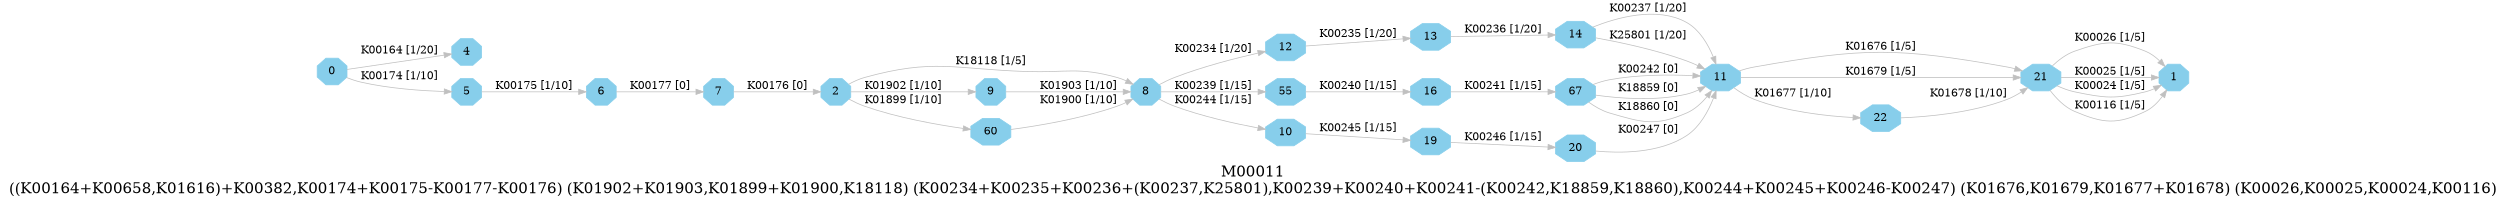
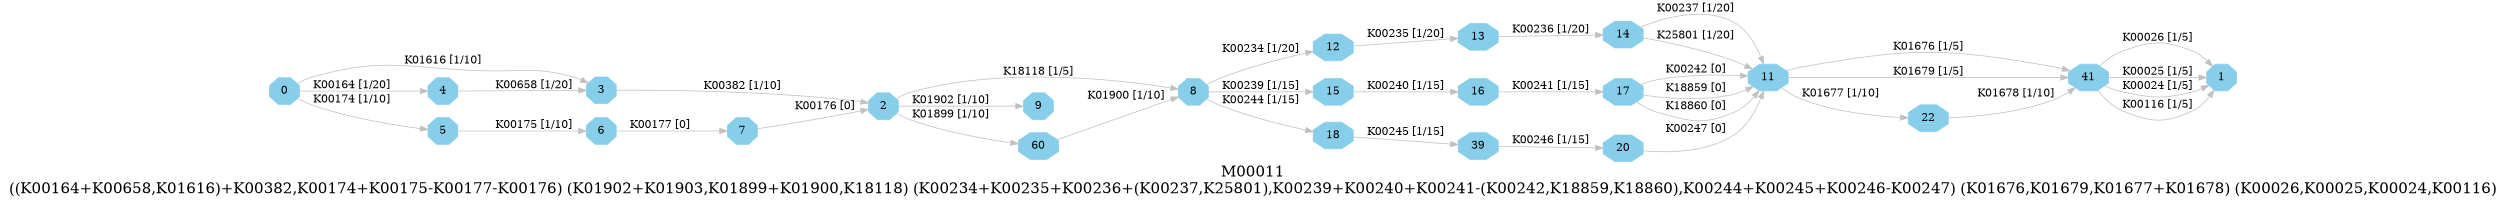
  digraph {
    fontsize=20
    label="M00011\n((K00164+K00658,K01616)+K00382,K00174+K00175-K00177-K00176) (K01902+K01903,K01899+K01900,K18118) (K00234+K00235+K00236+(K00237,K25801),K00239+K00240+K00241-(K00242,K18859,K18860),K00244+K00245+K00246-K00247) (K01676,K01679,K01677+K01678) (K00026,K00025,K00024,K00116)"
    rankdir=LR
    node [color=skyblue shape=octagon style=filled]
    edge [color=grey]
    0 [height=.3 width=.3]
    1 [height=.3 width=.3]
    2 [height=.3 width=.3]
+   3 [height=.3 width=.3]
    4 [height=.3 width=.3]
    5 [height=.3 width=.3]
    6 [height=.3 width=.3]
    7 [height=.3 width=.3]
    8 [height=.3 width=.3]
    9 [height=.3 width=.3]
    n11 [height=.3 label=60 width=.3]
    11 [height=.3 width=.3]
    12 [height=.3 width=.3]
    13 [height=.3 width=.3]
    14 [height=.3 width=.3]
-   15 [height=.3 width=.3 label=55]
+   15 [height=.3 width=.3]
    16 [height=.3 width=.3]
-   17 [height=.3 width=.3 label=67]
-   18 [height=.3 width=.3 label=10]
-   19 [height=.3 width=.3]
+   17 [height=.3 width=.3]
+   18 [height=.3 width=.3]
+   19 [height=.3 width=.3 label=39]
    20 [height=.3 width=.3]
-   21 [height=.3 width=.3]
+   21 [height=.3 width=.3 label=41]
    22 [height=.3 width=.3]
    subgraph sub_1 {
      0
      1
      2
+     3
      4
      5
      6
      7
      8
      9
      n11
      11
      12
      13
      14
      15
      16
      17
      18
      19
      20
      21
      22
    }
+   0 -> 3 [label="K01616 [1/10]"]
    0 -> 4 [label="K00164 [1/20]"]
    0 -> 5 [label="K00174 [1/10]"]
    2 -> 8 [label="K18118 [1/5]"]
    2 -> 9 [label="K01902 [1/10]"]
    2 -> n11 [label="K01899 [1/10]"]
+   3 -> 2 [label="K00382 [1/10]"]
+   4 -> 3 [label="K00658 [1/20]"]
    5 -> 6 [label="K00175 [1/10]"]
    6 -> 7 [label="K00177 [0]"]
    7 -> 2 [label="K00176 [0]"]
    8 -> 12 [label="K00234 [1/20]"]
    8 -> 15 [label="K00239 [1/15]"]
    8 -> 18 [label="K00244 [1/15]"]
-   9 -> 8 [label="K01903 [1/10]"]
    n11 -> 8 [label="K01900 [1/10]"]
    11 -> 21 [label="K01676 [1/5]"]
    11 -> 21 [label="K01679 [1/5]"]
    11 -> 22 [label="K01677 [1/10]"]
    12 -> 13 [label="K00235 [1/20]"]
    13 -> 14 [label="K00236 [1/20]"]
    14 -> 11 [label="K00237 [1/20]"]
    14 -> 11 [label="K25801 [1/20]"]
    15 -> 16 [label="K00240 [1/15]"]
    16 -> 17 [label="K00241 [1/15]"]
    17 -> 11 [label="K00242 [0]"]
    17 -> 11 [label="K18859 [0]"]
    17 -> 11 [label="K18860 [0]"]
    18 -> 19 [label="K00245 [1/15]"]
    19 -> 20 [label="K00246 [1/15]"]
    20 -> 11 [label="K00247 [0]"]
    21 -> 1 [label="K00026 [1/5]"]
    21 -> 1 [label="K00025 [1/5]"]
    21 -> 1 [label="K00024 [1/5]"]
    21 -> 1 [label="K00116 [1/5]"]
    22 -> 21 [label="K01678 [1/10]"]
  }
